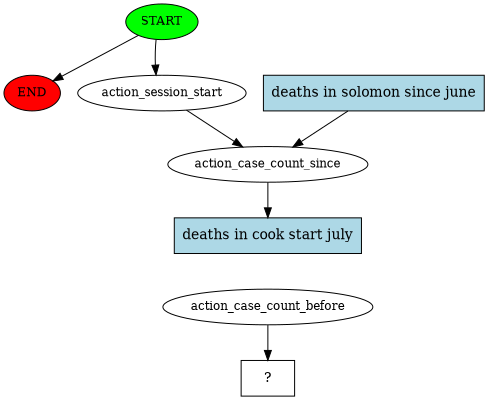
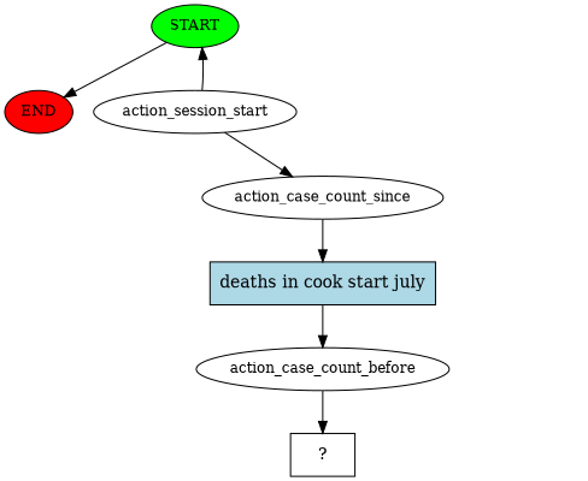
  digraph {
    node [fontsize=12]
    n1 [fillcolor=green label=START style=filled]
    n2 [fillcolor=red label=END style=filled]
    n3 [label=action_session_start]
    n4 [label=action_case_count_since]
-   n5 [fillcolor=lightblue label="deaths in solomon since june" shape=rect style=filled fontsize=""]
    n6 [fillcolor=lightblue label="deaths in cook start july" shape=rect style=filled fontsize=""]
    n7 [label=action_case_count_before]
    n8 [label="  ?  " shape=rect fontsize=""]
    n1 -> n2
-   n1 -> n3
+   n3 -> n1
    n3 -> n4
    n4 -> n6
-   n5 -> n4
+   n6 -> n7
    n7 -> n8
  }
